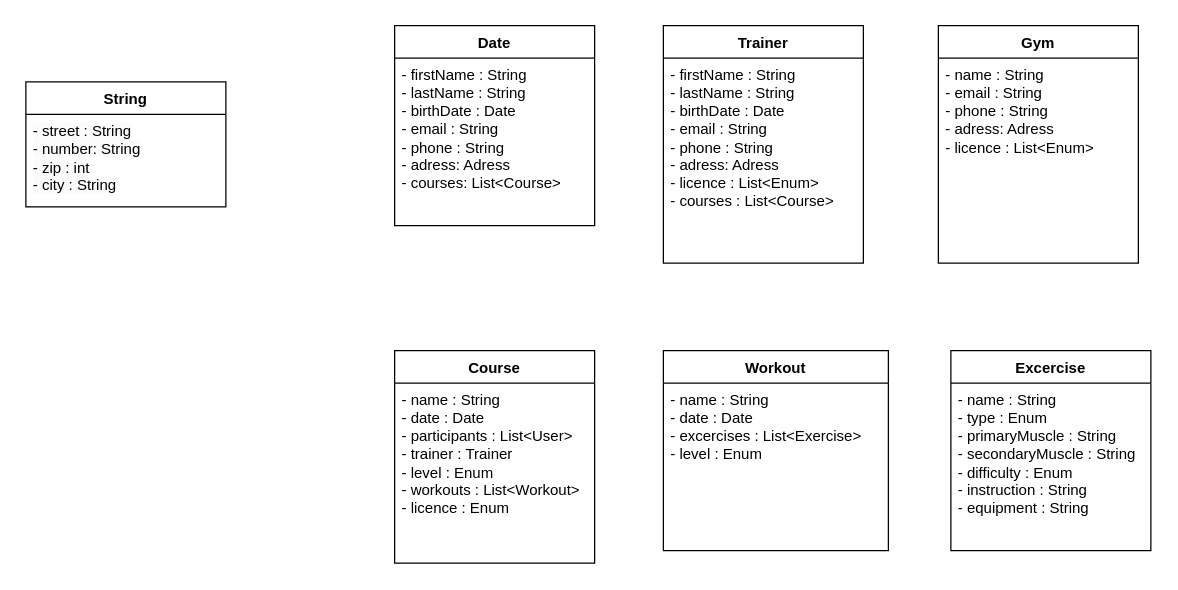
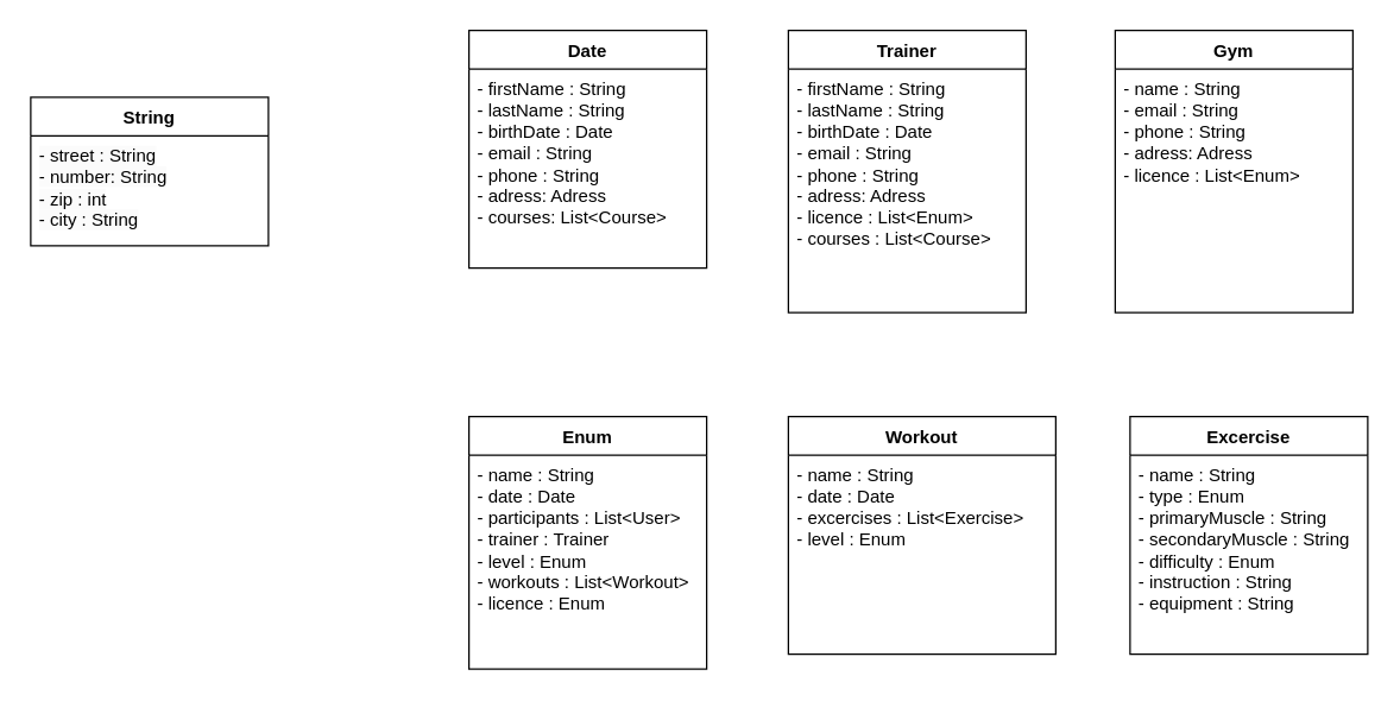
  <mxCell id="0" />
  <mxCell id="1" parent="0" />
  <mxCell id="2" value="String" style="swimlane;fontStyle=1;align=center;verticalAlign=top;childLayout=stackLayout;horizontal=1;startSize=26;horizontalStack=0;resizeParent=1;resizeParentMax=0;resizeLast=0;collapsible=1;marginBottom=0;whiteSpace=wrap;html=1;" parent="1" vertex="1"><mxGeometry x="20" y="65" width="160" height="100" as="geometry" /></mxCell>
  <mxCell id="3" value="&lt;span style=&quot;color: rgb(0, 0, 0); font-family: Helvetica; font-size: 12px; font-style: normal; font-variant-ligatures: normal; font-variant-caps: normal; font-weight: 400; letter-spacing: normal; orphans: 2; text-align: left; text-indent: 0px; text-transform: none; widows: 2; word-spacing: 0px; -webkit-text-stroke-width: 0px; background-color: rgb(251, 251, 251); text-decoration-thickness: initial; text-decoration-style: initial; text-decoration-color: initial; float: none; display: inline !important;&quot;&gt;- street : String&lt;br&gt;- number: String&lt;br&gt;- zip : int&lt;br&gt;- city : String&lt;br&gt;&lt;/span&gt;" style="text;strokeColor=none;fillColor=none;align=left;verticalAlign=top;spacingLeft=4;spacingRight=4;overflow=hidden;rotatable=0;points=[[0,0.5],[1,0.5]];portConstraint=eastwest;whiteSpace=wrap;html=1;" parent="2" vertex="1"><mxGeometry y="26" width="160" height="74" as="geometry" /></mxCell>
  <mxCell id="4" value="Date" style="swimlane;fontStyle=1;align=center;verticalAlign=top;childLayout=stackLayout;horizontal=1;startSize=26;horizontalStack=0;resizeParent=1;resizeParentMax=0;resizeLast=0;collapsible=1;marginBottom=0;whiteSpace=wrap;html=1;" parent="1" vertex="1"><mxGeometry x="315" y="20" width="160" height="160" as="geometry" /></mxCell>
  <mxCell id="5" value="- firstName : String&lt;br&gt;- lastName : String&lt;br&gt;- birthDate : Date&lt;br&gt;- email : String&lt;br&gt;- phone : String&lt;br&gt;- adress: Adress&lt;br&gt;- courses: List&amp;lt;Course&amp;gt;" style="text;strokeColor=none;fillColor=none;align=left;verticalAlign=top;spacingLeft=4;spacingRight=4;overflow=hidden;rotatable=0;points=[[0,0.5],[1,0.5]];portConstraint=eastwest;whiteSpace=wrap;html=1;" parent="4" vertex="1"><mxGeometry y="26" width="160" height="134" as="geometry" /></mxCell>
- <mxCell id="6" value="Course" style="swimlane;fontStyle=1;align=center;verticalAlign=top;childLayout=stackLayout;horizontal=1;startSize=26;horizontalStack=0;resizeParent=1;resizeParentMax=0;resizeLast=0;collapsible=1;marginBottom=0;whiteSpace=wrap;html=1;" parent="1" vertex="1"><mxGeometry x="315" y="280" width="160" height="170" as="geometry" /></mxCell>
+ <mxCell id="6" value="Enum" style="swimlane;fontStyle=1;align=center;verticalAlign=top;childLayout=stackLayout;horizontal=1;startSize=26;horizontalStack=0;resizeParent=1;resizeParentMax=0;resizeLast=0;collapsible=1;marginBottom=0;whiteSpace=wrap;html=1;" parent="1" vertex="1"><mxGeometry x="315" y="280" width="160" height="170" as="geometry" /></mxCell>
  <mxCell id="7" value="- name : String&lt;br&gt;- date : Date&lt;br&gt;- participants : List&amp;lt;User&amp;gt;&lt;br&gt;- trainer : Trainer&lt;br&gt;- level : Enum&lt;br&gt;- workouts : List&amp;lt;Workout&amp;gt;&lt;br&gt;- licence : Enum" style="text;strokeColor=none;fillColor=none;align=left;verticalAlign=top;spacingLeft=4;spacingRight=4;overflow=hidden;rotatable=0;points=[[0,0.5],[1,0.5]];portConstraint=eastwest;whiteSpace=wrap;html=1;" parent="6" vertex="1"><mxGeometry y="26" width="160" height="144" as="geometry" /></mxCell>
  <mxCell id="8" value="Excercise" style="swimlane;fontStyle=1;align=center;verticalAlign=top;childLayout=stackLayout;horizontal=1;startSize=26;horizontalStack=0;resizeParent=1;resizeParentMax=0;resizeLast=0;collapsible=1;marginBottom=0;whiteSpace=wrap;html=1;" parent="1" vertex="1"><mxGeometry x="760" y="280" width="160" height="160" as="geometry" /></mxCell>
  <mxCell id="9" value="- name : String&lt;br&gt;- type : Enum&lt;br&gt;- primaryMuscle : String&lt;br&gt;- secondaryMuscle : String&lt;br&gt;- difficulty : Enum&lt;br&gt;- instruction : String&lt;br&gt;- equipment : String&lt;br&gt;&amp;nbsp;" style="text;strokeColor=none;fillColor=none;align=left;verticalAlign=top;spacingLeft=4;spacingRight=4;overflow=hidden;rotatable=0;points=[[0,0.5],[1,0.5]];portConstraint=eastwest;whiteSpace=wrap;html=1;" parent="8" vertex="1"><mxGeometry y="26" width="160" height="134" as="geometry" /></mxCell>
  <mxCell id="10" value="Trainer" style="swimlane;fontStyle=1;align=center;verticalAlign=top;childLayout=stackLayout;horizontal=1;startSize=26;horizontalStack=0;resizeParent=1;resizeParentMax=0;resizeLast=0;collapsible=1;marginBottom=0;whiteSpace=wrap;html=1;" parent="1" vertex="1"><mxGeometry x="530" y="20" width="160" height="190" as="geometry" /></mxCell>
  <mxCell id="11" value="- firstName : String&lt;br style=&quot;border-color: var(--border-color);&quot;&gt;- lastName : String&lt;br style=&quot;border-color: var(--border-color);&quot;&gt;- birthDate : Date&lt;br style=&quot;border-color: var(--border-color);&quot;&gt;- email : String&lt;br style=&quot;border-color: var(--border-color);&quot;&gt;- phone : String&lt;br style=&quot;border-color: var(--border-color);&quot;&gt;- adress: Adress&lt;br&gt;- licence : List&amp;lt;Enum&amp;gt;&lt;br&gt;- courses : List&amp;lt;Course&amp;gt;" style="text;strokeColor=none;fillColor=none;align=left;verticalAlign=top;spacingLeft=4;spacingRight=4;overflow=hidden;rotatable=0;points=[[0,0.5],[1,0.5]];portConstraint=eastwest;whiteSpace=wrap;html=1;" parent="10" vertex="1"><mxGeometry y="26" width="160" height="164" as="geometry" /></mxCell>
  <mxCell id="12" value="Gym" style="swimlane;fontStyle=1;align=center;verticalAlign=top;childLayout=stackLayout;horizontal=1;startSize=26;horizontalStack=0;resizeParent=1;resizeParentMax=0;resizeLast=0;collapsible=1;marginBottom=0;whiteSpace=wrap;html=1;" vertex="1" parent="1"><mxGeometry x="750" y="20" width="160" height="190" as="geometry" /></mxCell>
  <mxCell id="13" value="- name : String&lt;br style=&quot;border-color: var(--border-color);&quot;&gt;- email : String&lt;br style=&quot;border-color: var(--border-color);&quot;&gt;- phone : String&lt;br style=&quot;border-color: var(--border-color);&quot;&gt;- adress: Adress&lt;br&gt;- licence : List&amp;lt;Enum&amp;gt;" style="text;strokeColor=none;fillColor=none;align=left;verticalAlign=top;spacingLeft=4;spacingRight=4;overflow=hidden;rotatable=0;points=[[0,0.5],[1,0.5]];portConstraint=eastwest;whiteSpace=wrap;html=1;" vertex="1" parent="12"><mxGeometry y="26" width="160" height="164" as="geometry" /></mxCell>
  <mxCell id="14" value="Workout" style="swimlane;fontStyle=1;align=center;verticalAlign=top;childLayout=stackLayout;horizontal=1;startSize=26;horizontalStack=0;resizeParent=1;resizeParentMax=0;resizeLast=0;collapsible=1;marginBottom=0;whiteSpace=wrap;html=1;" vertex="1" parent="1"><mxGeometry x="530" y="280" width="180" height="160" as="geometry" /></mxCell>
  <mxCell id="15" value="- name : String&lt;br&gt;- date : Date&lt;br&gt;- excercises : List&amp;lt;Exercise&amp;gt;&lt;br&gt;- level : Enum" style="text;strokeColor=none;fillColor=none;align=left;verticalAlign=top;spacingLeft=4;spacingRight=4;overflow=hidden;rotatable=0;points=[[0,0.5],[1,0.5]];portConstraint=eastwest;whiteSpace=wrap;html=1;" vertex="1" parent="14"><mxGeometry y="26" width="180" height="134" as="geometry" /></mxCell>
